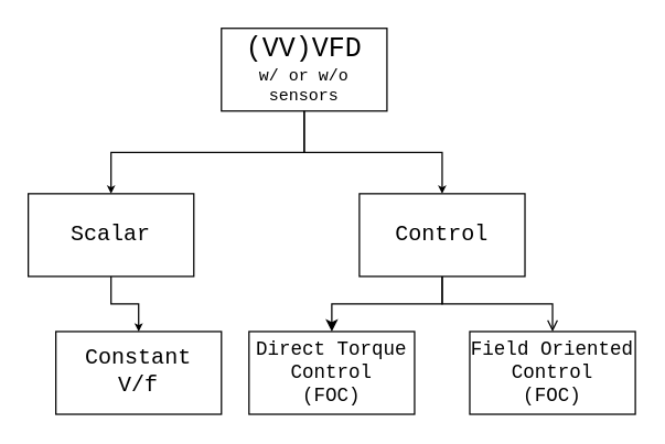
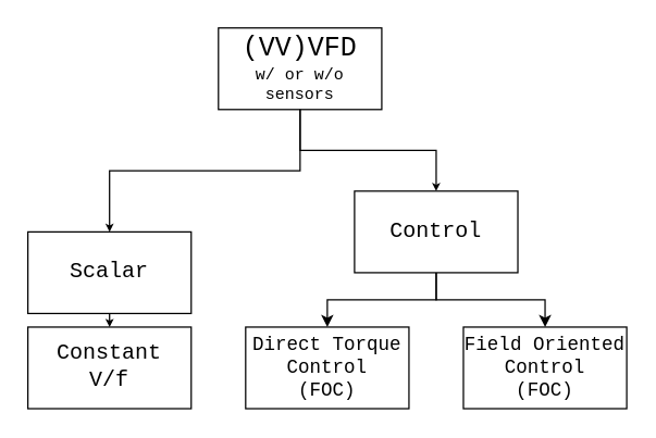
  <mxCell id="0" />
  <mxCell id="1" parent="0" />
  <mxCell id="2" style="edgeStyle=orthogonalEdgeStyle;rounded=0;orthogonalLoop=1;jettySize=auto;html=1;exitX=0.5;exitY=1;exitDx=0;exitDy=0;entryX=0.5;entryY=0;entryDx=0;entryDy=0;endArrow=classic;endFill=1;endSize=3;strokeColor=#000000;fontFamily=Courier New;fontSize=20;" parent="1" source="3" target="5" edge="1"><mxGeometry relative="1" as="geometry" /></mxCell>
  <mxCell id="3" value="&lt;div&gt;&lt;font style=&quot;font-size: 20px&quot;&gt;(VV)VFD&lt;/font&gt;&lt;/div&gt;&lt;div&gt;w/ or w/o sensors&lt;br&gt;&lt;/div&gt;" style="rounded=0;whiteSpace=wrap;html=1;strokeColor=#000000;fillColor=none;fontFamily=Courier New;fontSize=12;align=center;" parent="1" vertex="1"><mxGeometry x="160" y="20" width="120" height="60" as="geometry" /></mxCell>
  <mxCell id="4" style="edgeStyle=orthogonalEdgeStyle;rounded=0;orthogonalLoop=1;jettySize=auto;html=1;exitX=0.5;exitY=1;exitDx=0;exitDy=0;entryX=0.5;entryY=0;entryDx=0;entryDy=0;endArrow=classic;endFill=1;endSize=3;strokeColor=#000000;fontFamily=Courier New;fontSize=20;" parent="1" source="5" target="9" edge="1"><mxGeometry relative="1" as="geometry" /></mxCell>
- <mxCell id="5" value="Scalar" style="rounded=0;whiteSpace=wrap;html=1;strokeColor=#000000;fillColor=none;fontFamily=Courier New;fontSize=16;align=center;" parent="1" vertex="1"><mxGeometry x="20" y="140" width="120" height="60" as="geometry" /></mxCell>
+ <mxCell id="5" value="Scalar" style="rounded=0;whiteSpace=wrap;html=1;strokeColor=#000000;fillColor=none;fontFamily=Courier New;fontSize=16;align=center;" parent="1" vertex="1"><mxGeometry x="20" y="170" width="120" height="60" as="geometry" /></mxCell>
  <mxCell id="6" style="edgeStyle=orthogonalEdgeStyle;rounded=0;orthogonalLoop=1;jettySize=auto;html=1;exitX=0.5;exitY=1;exitDx=0;exitDy=0;entryX=0.5;entryY=0;entryDx=0;entryDy=0;endArrow=classic;endFill=1;endSize=3;strokeColor=#000000;fontFamily=Courier New;fontSize=20;" parent="1" source="3" target="8" edge="1"><mxGeometry relative="1" as="geometry" /></mxCell>
  <mxCell id="7" style="edgeStyle=orthogonalEdgeStyle;rounded=0;orthogonalLoop=1;jettySize=auto;html=1;exitX=0.5;exitY=1;exitDx=0;exitDy=0;entryX=0.5;entryY=0;entryDx=0;entryDy=0;fontSize=16;" parent="1" source="8" target="10" edge="1"><mxGeometry relative="1" as="geometry" /></mxCell>
  <mxCell id="8" value="Control" style="rounded=0;whiteSpace=wrap;html=1;strokeColor=#000000;fillColor=none;fontFamily=Courier New;fontSize=16;align=center;verticalAlign=middle;" parent="1" vertex="1"><mxGeometry x="260" y="140" width="120" height="60" as="geometry" /></mxCell>
- <mxCell id="9" value="Constant &lt;br&gt;V/f" style="rounded=0;whiteSpace=wrap;html=1;strokeColor=#000000;fillColor=none;fontFamily=Courier New;fontSize=16;align=center;" parent="1" vertex="1"><mxGeometry x="40" y="240" width="120" height="60" as="geometry" /></mxCell>
+ <mxCell id="9" value="Constant &lt;br&gt;V/f" style="rounded=0;whiteSpace=wrap;html=1;strokeColor=#000000;fillColor=none;fontFamily=Courier New;fontSize=16;align=center;" parent="1" vertex="1"><mxGeometry x="20" y="240" width="120" height="60" as="geometry" /></mxCell>
  <mxCell id="10" value="Direct Torque Control &lt;br&gt;(FOC)" style="rounded=0;whiteSpace=wrap;html=1;strokeColor=#000000;fillColor=none;fontFamily=Courier New;fontSize=14;align=center;verticalAlign=middle;" parent="1" vertex="1"><mxGeometry x="180" y="240" width="120" height="60" as="geometry" /></mxCell>
- <mxCell id="11" style="edgeStyle=orthogonalEdgeStyle;rounded=0;orthogonalLoop=1;jettySize=auto;html=1;exitX=0.5;exitY=1;exitDx=0;exitDy=0;entryX=0.5;entryY=0;entryDx=0;entryDy=0;fontSize=16;endArrow=open;" parent="1" source="8" target="12" edge="1"><mxGeometry relative="1" as="geometry" /></mxCell>
+ <mxCell id="11" style="edgeStyle=orthogonalEdgeStyle;rounded=0;orthogonalLoop=1;jettySize=auto;html=1;exitX=0.5;exitY=1;exitDx=0;exitDy=0;entryX=0.5;entryY=0;entryDx=0;entryDy=0;fontSize=16;" parent="1" source="8" target="12" edge="1"><mxGeometry relative="1" as="geometry" /></mxCell>
  <mxCell id="12" value="Field Oriented Control&lt;br&gt;(FOC)" style="rounded=0;whiteSpace=wrap;html=1;strokeColor=#000000;fillColor=none;fontFamily=Courier New;fontSize=14;align=center;verticalAlign=middle;" parent="1" vertex="1"><mxGeometry x="340" y="240" width="120" height="60" as="geometry" /></mxCell>
